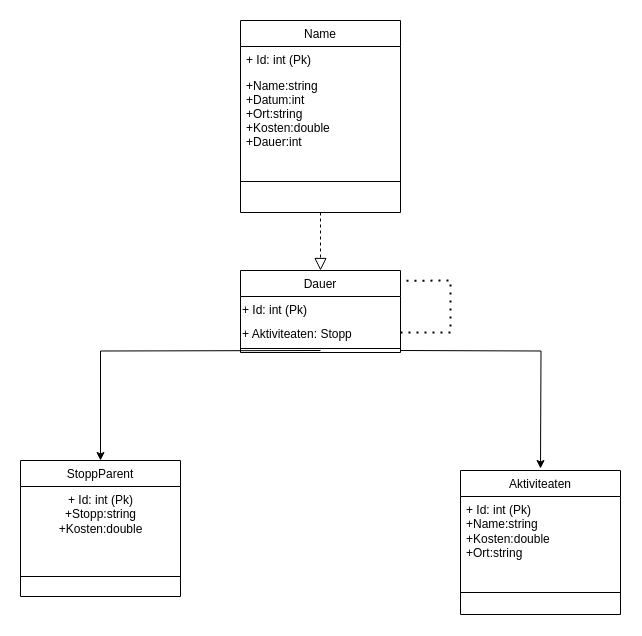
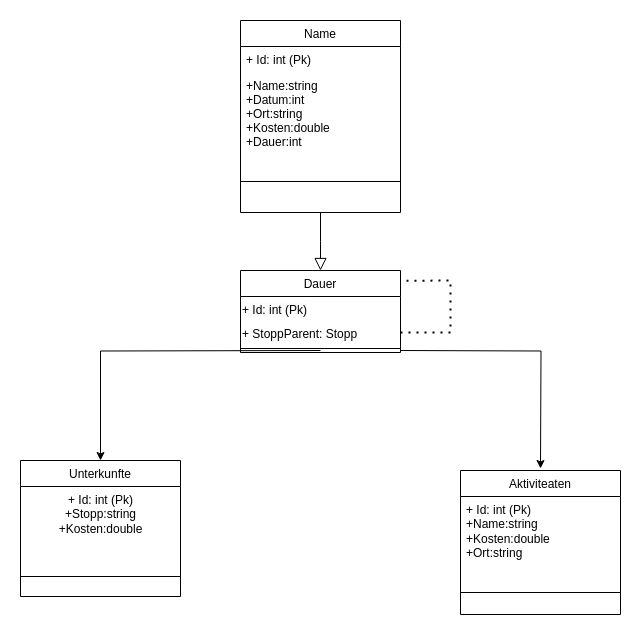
  <mxCell id="0" />
  <mxCell id="1" parent="0" />
  <mxCell id="2" value="Name" style="swimlane;fontStyle=0;align=center;verticalAlign=top;childLayout=stackLayout;horizontal=1;startSize=26;horizontalStack=0;resizeParent=1;resizeLast=0;collapsible=1;marginBottom=0;rounded=0;shadow=0;strokeWidth=1;" parent="1" vertex="1"><mxGeometry x="240" y="20" width="160" height="192" as="geometry"><mxRectangle x="130" y="380" width="160" height="26" as="alternateBounds" /></mxGeometry></mxCell>
  <mxCell id="3" value="+ Id: int (Pk)" style="text;align=left;verticalAlign=top;spacingLeft=4;spacingRight=4;overflow=hidden;rotatable=0;points=[[0,0.5],[1,0.5]];portConstraint=eastwest;" parent="2" vertex="1"><mxGeometry y="26" width="160" height="26" as="geometry" /></mxCell>
  <mxCell id="4" value="+Name:string&#10;+Datum:int&#10;+Ort:string&#10;+Kosten:double&#10;+Dauer:int" style="text;align=left;verticalAlign=top;spacingLeft=4;spacingRight=4;overflow=hidden;rotatable=0;points=[[0,0.5],[1,0.5]];portConstraint=eastwest;rounded=0;shadow=0;html=0;" parent="2" vertex="1"><mxGeometry y="52" width="160" height="78" as="geometry" /></mxCell>
  <mxCell id="5" value="" style="line;html=1;strokeWidth=1;align=left;verticalAlign=middle;spacingTop=-1;spacingLeft=3;spacingRight=3;rotatable=0;labelPosition=right;points=[];portConstraint=eastwest;" parent="2" vertex="1"><mxGeometry y="130" width="160" height="62" as="geometry" /></mxCell>
- <mxCell id="6" value="" style="endArrow=block;endSize=10;endFill=0;shadow=0;strokeWidth=1;rounded=0;edgeStyle=elbowEdgeStyle;elbow=vertical;entryX=0.5;entryY=0;entryDx=0;entryDy=0;dashed=1;" parent="1" source="2" target="15" edge="1"><mxGeometry width="160" relative="1" as="geometry"><mxPoint x="660" y="123" as="sourcePoint" /><mxPoint x="660" y="123" as="targetPoint" /></mxGeometry></mxCell>
- <mxCell id="7" value="StoppParent" style="swimlane;fontStyle=0;align=center;verticalAlign=top;childLayout=stackLayout;horizontal=1;startSize=26;horizontalStack=0;resizeParent=1;resizeLast=0;collapsible=1;marginBottom=0;rounded=0;shadow=0;strokeWidth=1;" vertex="1" parent="1"><mxGeometry x="20" y="460" width="160" height="136" as="geometry"><mxRectangle x="340" y="380" width="170" height="26" as="alternateBounds" /></mxGeometry></mxCell>
+ <mxCell id="6" value="" style="endArrow=block;endSize=10;endFill=0;shadow=0;strokeWidth=1;rounded=0;edgeStyle=elbowEdgeStyle;elbow=vertical;entryX=0.5;entryY=0;entryDx=0;entryDy=0;" parent="1" source="2" target="15" edge="1"><mxGeometry width="160" relative="1" as="geometry"><mxPoint x="660" y="123" as="sourcePoint" /><mxPoint x="660" y="123" as="targetPoint" /></mxGeometry></mxCell>
+ <mxCell id="7" value="Unterkunfte" style="swimlane;fontStyle=0;align=center;verticalAlign=top;childLayout=stackLayout;horizontal=1;startSize=26;horizontalStack=0;resizeParent=1;resizeLast=0;collapsible=1;marginBottom=0;rounded=0;shadow=0;strokeWidth=1;" vertex="1" parent="1"><mxGeometry x="20" y="460" width="160" height="136" as="geometry"><mxRectangle x="340" y="380" width="170" height="26" as="alternateBounds" /></mxGeometry></mxCell>
  <mxCell id="8" value="&lt;span style=&quot;text-align: left;&quot;&gt;+ Id: int (Pk)&lt;/span&gt;&lt;div&gt;&lt;span style=&quot;text-align: left;&quot;&gt;+Stopp:string&lt;/span&gt;&lt;/div&gt;&lt;div style=&quot;text-align: left;&quot;&gt;+Kosten:double&lt;/div&gt;&lt;div&gt;&lt;span style=&quot;text-align: left;&quot;&gt;&lt;br&gt;&lt;/span&gt;&lt;/div&gt;" style="text;html=1;align=center;verticalAlign=middle;resizable=0;points=[];autosize=1;strokeColor=none;fillColor=none;" vertex="1" parent="7"><mxGeometry y="26" width="160" height="70" as="geometry" /></mxCell>
  <mxCell id="9" value="" style="line;html=1;strokeWidth=1;align=left;verticalAlign=middle;spacingTop=-1;spacingLeft=3;spacingRight=3;rotatable=0;labelPosition=right;points=[];portConstraint=eastwest;" vertex="1" parent="7"><mxGeometry y="96" width="160" height="40" as="geometry" /></mxCell>
  <mxCell id="10" value="Aktiviteaten" style="swimlane;fontStyle=0;align=center;verticalAlign=top;childLayout=stackLayout;horizontal=1;startSize=26;horizontalStack=0;resizeParent=1;resizeLast=0;collapsible=1;marginBottom=0;rounded=0;shadow=0;strokeWidth=1;" vertex="1" parent="1"><mxGeometry y="470" width="160" height="144" as="geometry" x="460"><mxRectangle x="340" y="380" width="170" height="26" as="alternateBounds" /></mxGeometry></mxCell>
  <mxCell id="11" value="&lt;span style=&quot;text-wrap: nowrap;&quot;&gt;+ Id: int (Pk)&lt;/span&gt;&lt;div&gt;&lt;span style=&quot;text-wrap: nowrap;&quot;&gt;+Name:string&lt;/span&gt;&lt;/div&gt;&lt;div&gt;&lt;span style=&quot;text-wrap: nowrap;&quot;&gt;+Kosten:double&lt;/span&gt;&lt;/div&gt;&lt;div&gt;&lt;span style=&quot;text-wrap: nowrap;&quot;&gt;+Ort:string&lt;/span&gt;&lt;/div&gt;" style="text;strokeColor=none;fillColor=none;spacingLeft=4;spacingRight=4;overflow=hidden;rotatable=0;points=[[0,0.5],[1,0.5]];portConstraint=eastwest;fontSize=12;whiteSpace=wrap;html=1;" vertex="1" parent="10"><mxGeometry y="26" width="160" height="74" as="geometry" /></mxCell>
  <mxCell id="12" value="" style="line;html=1;strokeWidth=1;align=left;verticalAlign=middle;spacingTop=-1;spacingLeft=3;spacingRight=3;rotatable=0;labelPosition=right;points=[];portConstraint=eastwest;" vertex="1" parent="10"><mxGeometry y="100" width="160" height="44" as="geometry" /></mxCell>
  <mxCell id="13" style="edgeStyle=orthogonalEdgeStyle;rounded=0;orthogonalLoop=1;jettySize=auto;html=1;entryX=0.5;entryY=0;entryDx=0;entryDy=0;" edge="1" parent="1" target="7"><mxGeometry relative="1" as="geometry"><mxPoint x="320" y="350" as="sourcePoint" /></mxGeometry></mxCell>
  <mxCell id="14" style="edgeStyle=orthogonalEdgeStyle;rounded=0;orthogonalLoop=1;jettySize=auto;html=1;exitX=1;exitY=1;exitDx=0;exitDy=0;entryX=0.5;entryY=0;entryDx=0;entryDy=0;" edge="1" parent="1"><mxGeometry relative="1" as="geometry"><mxPoint x="400" y="350" as="sourcePoint" /><mxPoint x="540" y="468" as="targetPoint" /></mxGeometry></mxCell>
  <mxCell id="15" value="Dauer" style="swimlane;fontStyle=0;align=center;verticalAlign=top;childLayout=stackLayout;horizontal=1;startSize=26;horizontalStack=0;resizeParent=1;resizeLast=0;collapsible=1;marginBottom=0;rounded=0;shadow=0;strokeWidth=1;" vertex="1" parent="1"><mxGeometry x="240" y="270" width="160" height="82" as="geometry"><mxRectangle x="340" y="380" width="170" height="26" as="alternateBounds" /></mxGeometry></mxCell>
  <mxCell id="16" value="&lt;span style=&quot;color: rgb(0, 0, 0); font-family: Helvetica; font-size: 12px; font-style: normal; font-variant-ligatures: normal; font-variant-caps: normal; font-weight: 400; letter-spacing: normal; orphans: 2; text-align: left; text-indent: 0px; text-transform: none; widows: 2; word-spacing: 0px; -webkit-text-stroke-width: 0px; white-space: nowrap; background-color: rgb(251, 251, 251); text-decoration-thickness: initial; text-decoration-style: initial; text-decoration-color: initial; display: inline !important; float: none;&quot;&gt;+ Id: int (Pk)&lt;/span&gt;" style="text;whiteSpace=wrap;html=1;" vertex="1" parent="15"><mxGeometry y="26" width="160" height="24" as="geometry" /></mxCell>
- <mxCell id="17" value="&lt;span style=&quot;text-wrap: nowrap;&quot;&gt;+ Aktiviteaten: Stopp&lt;/span&gt;" style="text;whiteSpace=wrap;html=1;" vertex="1" parent="15"><mxGeometry y="50" width="160" height="24" as="geometry" /></mxCell>
+ <mxCell id="17" value="&lt;span style=&quot;text-wrap: nowrap;&quot;&gt;+ StoppParent: Stopp&lt;/span&gt;" style="text;whiteSpace=wrap;html=1;" vertex="1" parent="15"><mxGeometry y="50" width="160" height="24" as="geometry" /></mxCell>
  <mxCell id="18" value="" style="line;html=1;strokeWidth=1;align=left;verticalAlign=middle;spacingTop=-1;spacingLeft=3;spacingRight=3;rotatable=0;labelPosition=right;points=[];portConstraint=eastwest;" vertex="1" parent="15"><mxGeometry y="74" width="160" height="8" as="geometry" /></mxCell>
  <mxCell id="19" value="" style="endArrow=none;dashed=1;html=1;dashPattern=1 3;strokeWidth=2;rounded=0;exitX=1;exitY=0.5;exitDx=0;exitDy=0;entryX=0.997;entryY=0.126;entryDx=0;entryDy=0;entryPerimeter=0;" edge="1" parent="15" source="17" target="15"><mxGeometry width="50" height="50" relative="1" as="geometry"><mxPoint x="280" y="210" as="sourcePoint" /><mxPoint x="260" y="60" as="targetPoint" /><Array as="points"><mxPoint x="210" y="62" /><mxPoint x="210" y="10" /></Array></mxGeometry></mxCell>
